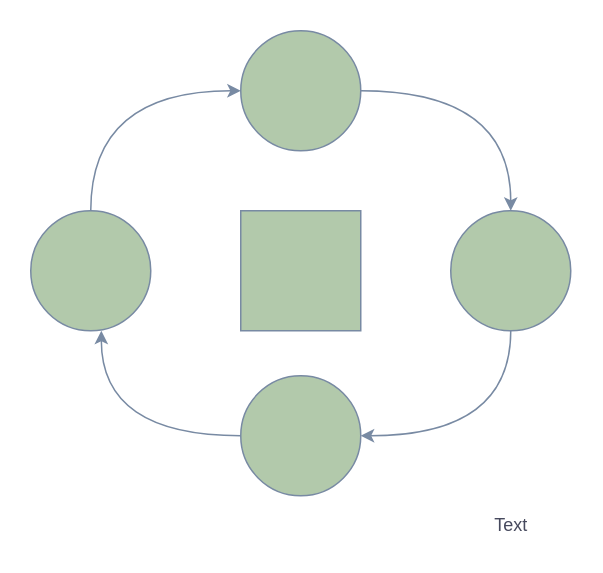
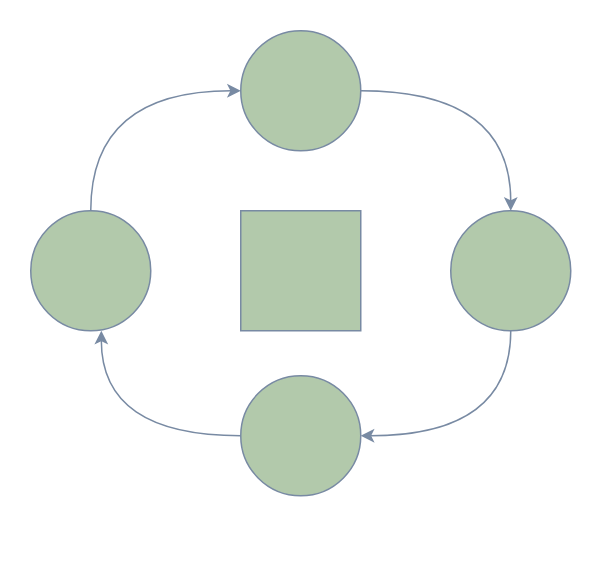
  <mxCell id="0" />
  <mxCell id="1" parent="0" />
  <mxCell id="2" style="edgeStyle=orthogonalEdgeStyle;curved=1;rounded=0;orthogonalLoop=1;jettySize=auto;html=1;exitX=0.5;exitY=0;exitDx=0;exitDy=0;entryX=0;entryY=0.5;entryDx=0;entryDy=0;strokeColor=#788AA3;fontColor=#46495D;" edge="1" parent="1" source="3" target="5"><mxGeometry relative="1" as="geometry" /></mxCell>
  <mxCell id="3" value="" style="ellipse;whiteSpace=wrap;html=1;aspect=fixed;fillColor=#B2C9AB;strokeColor=#788AA3;fontColor=#46495D;" vertex="1" parent="1"><mxGeometry x="20" y="140" width="80" height="80" as="geometry" /></mxCell>
  <mxCell id="4" style="edgeStyle=orthogonalEdgeStyle;curved=1;rounded=0;orthogonalLoop=1;jettySize=auto;html=1;exitX=1;exitY=0.5;exitDx=0;exitDy=0;strokeColor=#788AA3;fontColor=#46495D;" edge="1" parent="1" source="5" target="9"><mxGeometry relative="1" as="geometry" /></mxCell>
  <mxCell id="5" value="" style="ellipse;whiteSpace=wrap;html=1;aspect=fixed;fillColor=#B2C9AB;strokeColor=#788AA3;fontColor=#46495D;" vertex="1" parent="1"><mxGeometry x="160" y="20" width="80" height="80" as="geometry" /></mxCell>
  <mxCell id="6" style="edgeStyle=orthogonalEdgeStyle;curved=1;rounded=0;orthogonalLoop=1;jettySize=auto;html=1;exitX=0;exitY=0.5;exitDx=0;exitDy=0;entryX=0.588;entryY=1;entryDx=0;entryDy=0;strokeColor=#788AA3;fontColor=#46495D;entryPerimeter=0;" edge="1" parent="1" source="7" target="3"><mxGeometry relative="1" as="geometry" /></mxCell>
  <mxCell id="7" value="" style="ellipse;whiteSpace=wrap;html=1;aspect=fixed;fillColor=#B2C9AB;strokeColor=#788AA3;fontColor=#46495D;" vertex="1" parent="1"><mxGeometry x="160" y="250" width="80" height="80" as="geometry" /></mxCell>
  <mxCell id="8" style="edgeStyle=orthogonalEdgeStyle;curved=1;rounded=0;orthogonalLoop=1;jettySize=auto;html=1;exitX=0.5;exitY=1;exitDx=0;exitDy=0;entryX=1;entryY=0.5;entryDx=0;entryDy=0;strokeColor=#788AA3;fontColor=#46495D;" edge="1" parent="1" source="9" target="7"><mxGeometry relative="1" as="geometry" /></mxCell>
  <mxCell id="9" value="" style="ellipse;whiteSpace=wrap;html=1;aspect=fixed;fillColor=#B2C9AB;strokeColor=#788AA3;fontColor=#46495D;" vertex="1" parent="1"><mxGeometry x="300" y="140" width="80" height="80" as="geometry" /></mxCell>
  <mxCell id="10" value="" style="whiteSpace=wrap;html=1;aspect=fixed;rounded=0;sketch=0;fontColor=#46495D;strokeColor=#788AA3;fillColor=#B2C9AB;" vertex="1" parent="1"><mxGeometry x="160" y="140" width="80" height="80" as="geometry" /></mxCell>
- <mxCell id="11" value="Text" style="text;html=1;align=center;verticalAlign=middle;resizable=0;points=[];autosize=1;strokeColor=none;fillColor=none;fontColor=#46495D;" vertex="1" parent="1"><mxGeometry x="320" y="340" width="40" height="20" as="geometry" /></mxCell>
